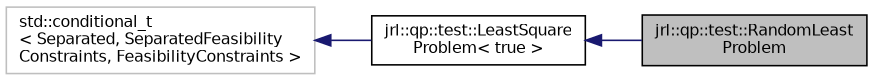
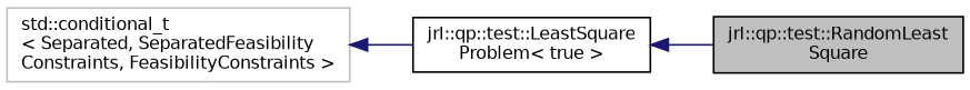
  digraph {
    rankdir=LR
    node [color=black fillcolor=white fontname=Helvetica fontsize=10 shape=record style=filled]
    edge [color=midnightblue dir=back fontname=Helvetica fontsize=10 labelfontname=Helvetica labelfontsize=10 style=solid]
-   n1 [fillcolor=grey75 fontcolor=black height=0.2 label="jrl::qp::test::RandomLeast\lProblem" width=0.4]
+   n1 [fillcolor=grey75 fontcolor=black height=0.2 label="jrl::qp::test::RandomLeast\lSquare" width=0.4]
    n2 [height=0.2 label="jrl::qp::test::LeastSquare\lProblem\< true \>" width=0.4]
    n3 [color=grey75 height=0.2 label="std::conditional_t\l\< Separated, SeparatedFeasibility\lConstraints, FeasibilityConstraints \>" width=0.4]
    n2 -> n1
    n3 -> n2
  }
